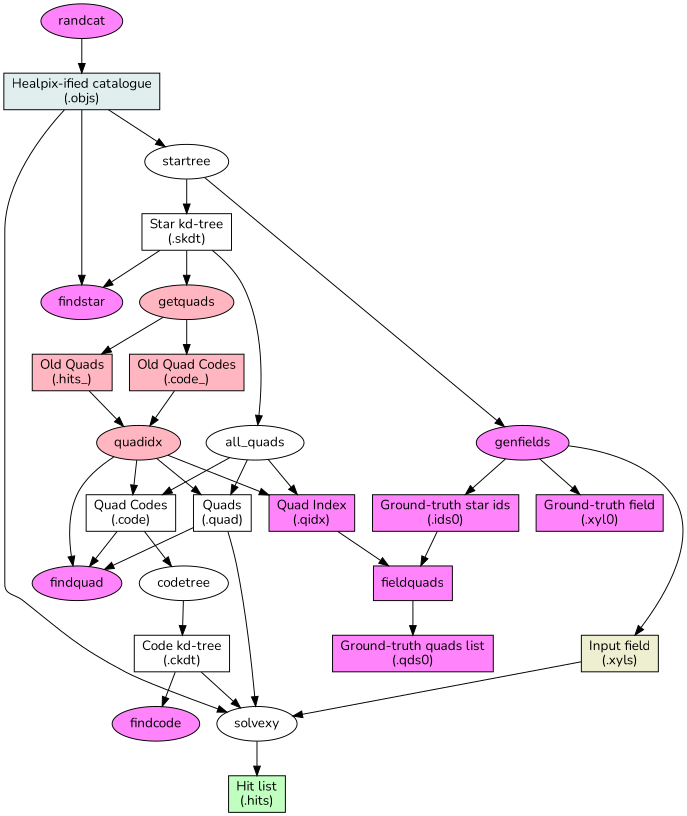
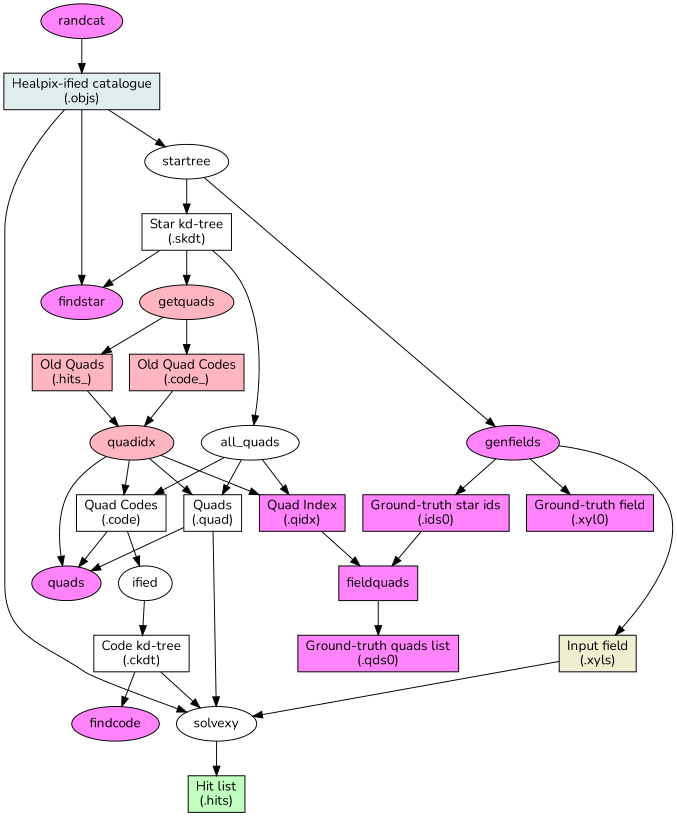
  graph {
    fontname=Nunito
    rankdir=TB
    node [fillcolor=orchid1 fontname=Nunito shape=box style=filled]
    edge [dir=forward fontname=Nunito]
    n1 [fillcolor=azure2 label="Healpix-ified catalogue\n(.objs)"]
    n2 [fillcolor=darkseagreen1 label=startree shape=ellipse style=""]
    n3 [fillcolor=darkseagreen1 label=solvexy shape=ellipse style=""]
    findstar [shape=ellipse]
    n5 [label="Star kd-tree\n(.skdt)" style=""]
    genfields [shape=ellipse]
    n7 [fillcolor=darkseagreen1 label="Hit list\n(.hits)"]
    n8 [fillcolor=lightpink label="Old Quad Codes\n(.code_)"]
    quadidx [fillcolor=lightpink shape=ellipse]
    n10 [label="Quad Index\n(.qidx)"]
-   findquad [shape=ellipse]
+   findquad [shape=ellipse label=quads]
    n12 [label="Quads\n(.quad)" style=""]
    n13 [label="Quad Codes\n(.code)" style=""]
    n14 [fillcolor=lightpink label="Old Quads\n(.hits_)"]
    n15 [label="Ground-truth field\n(.xyl0)"]
    n16 [label="Ground-truth star ids\n(.ids0)"]
    fieldquads
    n18 [label="Ground-truth quads list\n(.qds0)"]
    n19 [label="Code kd-tree\n(.ckdt)" style=""]
    findcode [shape=ellipse]
    n21 [fillcolor=darkseagreen1 label=all_quads shape=ellipse style=""]
    getquads [fillcolor=lightpink shape=ellipse]
    n23 [fillcolor=lightyellow2 label="Input field\n(.xyls)"]
-   n24 [fillcolor=darkseagreen1 label=codetree shape=ellipse style=""]
+   n24 [fillcolor=darkseagreen1 label=ified shape=ellipse style=""]
    randcat [shape=ellipse]
    n1 -- n2
    n1 -- n3
    n1 -- findstar
    n2 -- n5
    n2 -- genfields
    n3 -- n7
    n5 -- findstar
    n5 -- n21
    n5 -- getquads
    genfields -- n15
    genfields -- n16
    genfields -- n23
    n8 -- quadidx
    quadidx -- n10
    quadidx -- findquad
    quadidx -- n12
    quadidx -- n13
    n10 -- fieldquads
    n12 -- n3
    n12 -- findquad
    n13 -- findquad
    n13 -- n24
    n14 -- quadidx
    n16 -- fieldquads
    fieldquads -- n18
    n19 -- n3
    n19 -- findcode
    n21 -- n10
    n21 -- n12
    n21 -- n13
    getquads -- n8
    getquads -- n14
    n23 -- n3
    n24 -- n19
    randcat -- n1
  }
